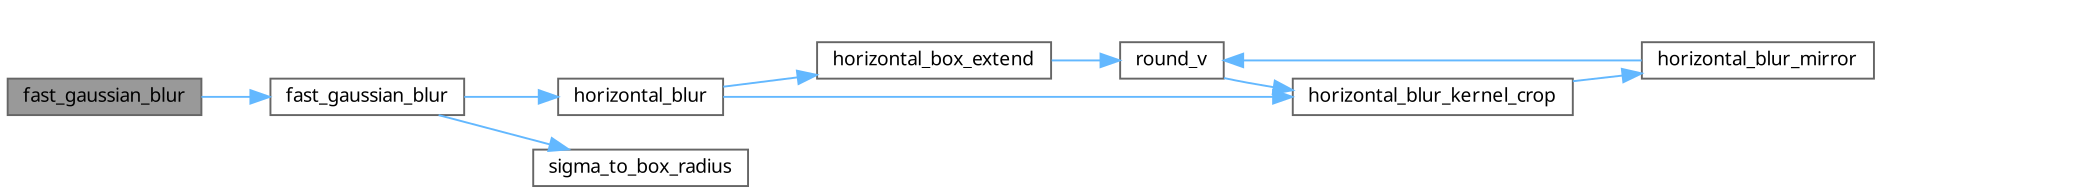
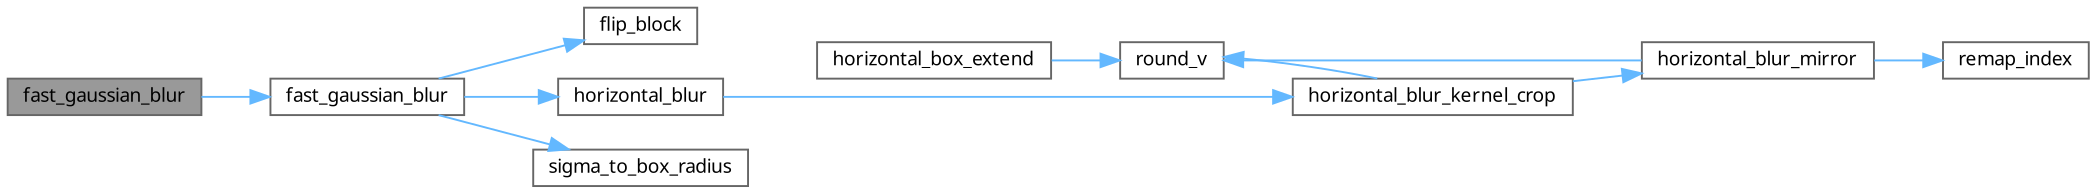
  digraph {
    rankdir=LR
    node [color=grey40 fillcolor=white fontname=Verdana fontsize=10 shape=box style=filled]
    edge [color=steelblue1 fontname=Verdana fontsize=10 labelfontname=Verdana labelfontsize=10 style=solid]
    n1 [color=gray40 fillcolor=grey60 fontcolor=black height=0.2 label=fast_gaussian_blur width=0.4]
    n2 [height=0.2 label=fast_gaussian_blur width=0.4]
+   n3 [height=0.2 label=flip_block width=0.4]
    n4 [height=0.2 label=horizontal_blur width=0.4]
    n5 [height=0.2 label=sigma_to_box_radius width=0.4]
    n6 [height=0.2 label=horizontal_box_extend width=0.4]
    n7 [height=0.2 label=horizontal_blur_kernel_crop width=0.4]
    n8 [height=0.2 label=round_v width=0.4]
    n9 [height=0.2 label=horizontal_blur_mirror width=0.4]
+   n10 [height=0.2 label=remap_index width=0.4]
    n1 -> n2
+   n2 -> n3
    n2 -> n4
    n2 -> n5
-   n4 -> n6
    n4 -> n7
    n6 -> n8
-   n8 -> n7
+   n7 -> n8
    n7 -> n9
    n9 -> n8
+   n9 -> n10
  }
